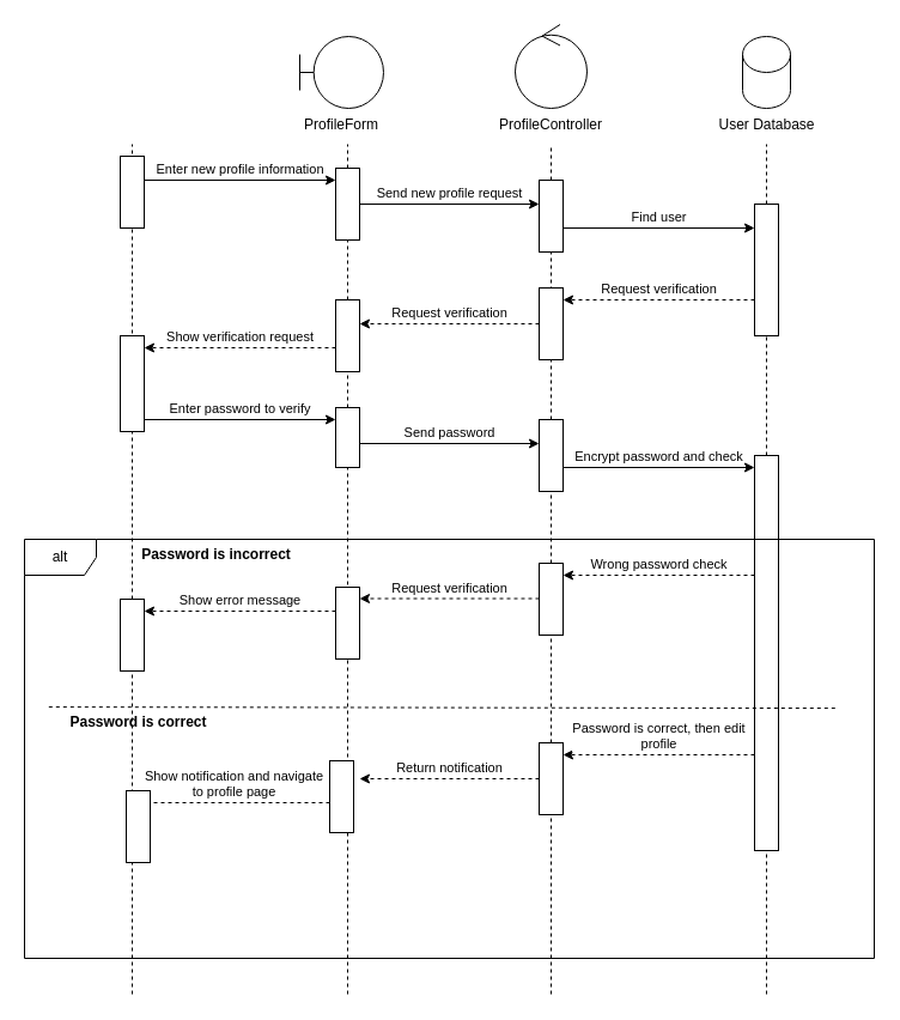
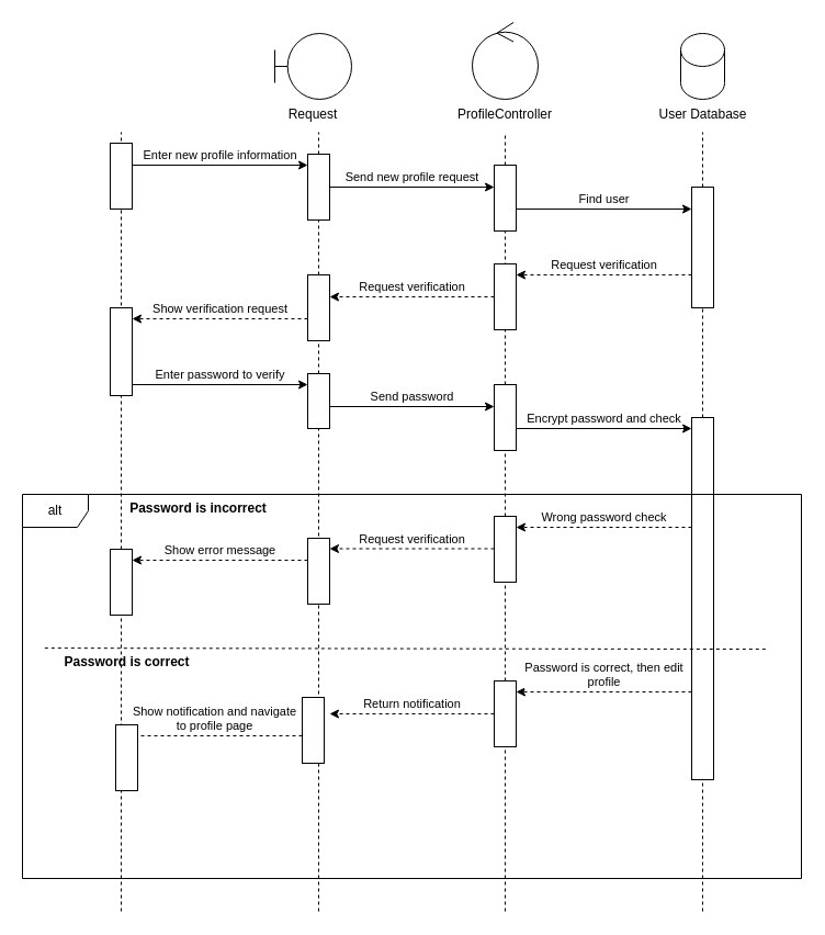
  <mxCell id="0" />
  <mxCell id="1" parent="0" />
- <mxCell id="2" value="ProfileForm" style="shape=umlBoundary;whiteSpace=wrap;html=1;verticalAlign=top;fontSize=12;labelPosition=center;verticalLabelPosition=bottom;align=center;" vertex="1" parent="1"><mxGeometry x="250" y="30" width="70" height="60" as="geometry" /></mxCell>
+ <mxCell id="2" value="Request" style="shape=umlBoundary;whiteSpace=wrap;html=1;verticalAlign=top;fontSize=12;labelPosition=center;verticalLabelPosition=bottom;align=center;" vertex="1" parent="1"><mxGeometry x="250" y="30" width="70" height="60" as="geometry" /></mxCell>
  <mxCell id="3" value="ProfileController" style="ellipse;shape=umlControl;whiteSpace=wrap;html=1;labelPosition=center;verticalLabelPosition=bottom;align=center;verticalAlign=top;" vertex="1" parent="1"><mxGeometry x="430" y="20" width="60" height="70" as="geometry" /></mxCell>
  <mxCell id="4" value="User Database" style="shape=cylinder3;html=1;boundedLbl=1;backgroundOutline=1;size=15;labelPosition=center;verticalLabelPosition=bottom;align=center;verticalAlign=top;" vertex="1" parent="1"><mxGeometry x="620" y="30" width="40" height="60" as="geometry" /></mxCell>
  <mxCell id="5" value="" style="endArrow=none;dashed=1;html=1;rounded=0;" edge="1" parent="1"><mxGeometry width="50" height="50" relative="1" as="geometry"><mxPoint x="110" y="830" as="sourcePoint" /><mxPoint x="110" y="120" as="targetPoint" /></mxGeometry></mxCell>
  <mxCell id="6" value="" style="endArrow=none;dashed=1;html=1;rounded=0;" edge="1" parent="1" source="12"><mxGeometry width="50" height="50" relative="1" as="geometry"><mxPoint x="290" y="950" as="sourcePoint" /><mxPoint x="290" y="120" as="targetPoint" /></mxGeometry></mxCell>
  <mxCell id="7" value="" style="endArrow=none;dashed=1;html=1;rounded=0;" edge="1" parent="1" source="15"><mxGeometry width="50" height="50" relative="1" as="geometry"><mxPoint x="460" y="950" as="sourcePoint" /><mxPoint x="460" y="120" as="targetPoint" /></mxGeometry></mxCell>
  <mxCell id="8" value="" style="endArrow=none;dashed=1;html=1;rounded=0;" edge="1" parent="1" source="32"><mxGeometry width="50" height="50" relative="1" as="geometry"><mxPoint x="640" y="950" as="sourcePoint" /><mxPoint x="640" y="120" as="targetPoint" /></mxGeometry></mxCell>
  <mxCell id="9" value="" style="rounded=0;whiteSpace=wrap;html=1;" vertex="1" parent="1"><mxGeometry x="100" y="130" width="20" height="60" as="geometry" /></mxCell>
  <mxCell id="10" value="Enter new profile information" style="endArrow=classic;html=1;rounded=0;labelPosition=center;verticalLabelPosition=top;align=center;verticalAlign=bottom;" edge="1" parent="1"><mxGeometry width="50" height="50" relative="1" as="geometry"><mxPoint x="120" y="150" as="sourcePoint" /><mxPoint x="280" y="150" as="targetPoint" /></mxGeometry></mxCell>
  <mxCell id="11" value="" style="endArrow=none;dashed=1;html=1;rounded=0;" edge="1" parent="1" source="26" target="12"><mxGeometry width="50" height="50" relative="1" as="geometry"><mxPoint x="290" y="950" as="sourcePoint" /><mxPoint x="290" y="120" as="targetPoint" /></mxGeometry></mxCell>
  <mxCell id="12" value="" style="rounded=0;whiteSpace=wrap;html=1;" vertex="1" parent="1"><mxGeometry x="280" y="140" width="20" height="60" as="geometry" /></mxCell>
  <mxCell id="13" value="Send new profile request" style="endArrow=classic;html=1;rounded=0;labelPosition=center;verticalLabelPosition=top;align=center;verticalAlign=bottom;" edge="1" parent="1"><mxGeometry width="50" height="50" relative="1" as="geometry"><mxPoint x="300" y="170" as="sourcePoint" /><mxPoint x="450" y="170" as="targetPoint" /></mxGeometry></mxCell>
  <mxCell id="14" value="" style="endArrow=none;dashed=1;html=1;rounded=0;" edge="1" parent="1" source="29" target="15"><mxGeometry width="50" height="50" relative="1" as="geometry"><mxPoint x="460" y="950" as="sourcePoint" /><mxPoint x="460" y="120" as="targetPoint" /></mxGeometry></mxCell>
  <mxCell id="15" value="" style="rounded=0;whiteSpace=wrap;html=1;" vertex="1" parent="1"><mxGeometry x="450" y="150" width="20" height="60" as="geometry" /></mxCell>
  <mxCell id="16" value="Find user" style="endArrow=classic;html=1;rounded=0;labelPosition=center;verticalLabelPosition=top;align=center;verticalAlign=bottom;" edge="1" parent="1"><mxGeometry width="50" height="50" relative="1" as="geometry"><mxPoint x="470" y="190" as="sourcePoint" /><mxPoint x="630" y="190" as="targetPoint" /></mxGeometry></mxCell>
  <mxCell id="17" value="" style="rounded=0;whiteSpace=wrap;html=1;" vertex="1" parent="1"><mxGeometry x="630" y="170" width="20" height="110" as="geometry" /></mxCell>
  <mxCell id="18" value="Request verification" style="endArrow=classic;html=1;rounded=0;dashed=1;labelPosition=center;verticalLabelPosition=top;align=center;verticalAlign=bottom;" edge="1" parent="1"><mxGeometry width="50" height="50" relative="1" as="geometry"><mxPoint x="630" y="250" as="sourcePoint" /><mxPoint x="470" y="250" as="targetPoint" /></mxGeometry></mxCell>
  <mxCell id="19" value="" style="rounded=0;whiteSpace=wrap;html=1;" vertex="1" parent="1"><mxGeometry x="450" y="240" width="20" height="60" as="geometry" /></mxCell>
  <mxCell id="20" value="Request verification" style="endArrow=classic;html=1;rounded=0;dashed=1;labelPosition=center;verticalLabelPosition=top;align=center;verticalAlign=bottom;" edge="1" parent="1"><mxGeometry width="50" height="50" relative="1" as="geometry"><mxPoint x="450" y="270" as="sourcePoint" /><mxPoint x="300" y="270" as="targetPoint" /></mxGeometry></mxCell>
  <mxCell id="21" value="" style="rounded=0;whiteSpace=wrap;html=1;" vertex="1" parent="1"><mxGeometry x="280" y="250" width="20" height="60" as="geometry" /></mxCell>
  <mxCell id="22" value="Show verification request" style="endArrow=classic;html=1;rounded=0;dashed=1;labelPosition=center;verticalLabelPosition=top;align=center;verticalAlign=bottom;" edge="1" parent="1"><mxGeometry width="50" height="50" relative="1" as="geometry"><mxPoint x="280" y="290" as="sourcePoint" /><mxPoint x="120" y="290" as="targetPoint" /></mxGeometry></mxCell>
  <mxCell id="23" value="" style="rounded=0;whiteSpace=wrap;html=1;" vertex="1" parent="1"><mxGeometry x="100" y="280" width="20" height="80" as="geometry" /></mxCell>
  <mxCell id="24" value="Enter password to verify" style="endArrow=classic;html=1;rounded=0;labelPosition=center;verticalLabelPosition=top;align=center;verticalAlign=bottom;" edge="1" parent="1"><mxGeometry width="50" height="50" relative="1" as="geometry"><mxPoint x="120" y="350" as="sourcePoint" /><mxPoint x="280" y="350" as="targetPoint" /></mxGeometry></mxCell>
  <mxCell id="25" value="" style="endArrow=none;dashed=1;html=1;rounded=0;" edge="1" parent="1" target="26"><mxGeometry width="50" height="50" relative="1" as="geometry"><mxPoint x="290" y="830" as="sourcePoint" /><mxPoint x="290" y="200" as="targetPoint" /></mxGeometry></mxCell>
  <mxCell id="26" value="" style="rounded=0;whiteSpace=wrap;html=1;" vertex="1" parent="1"><mxGeometry x="280" y="340" width="20" height="50" as="geometry" /></mxCell>
  <mxCell id="27" value="Send password" style="endArrow=classic;html=1;rounded=0;labelPosition=center;verticalLabelPosition=top;align=center;verticalAlign=bottom;" edge="1" parent="1"><mxGeometry width="50" height="50" relative="1" as="geometry"><mxPoint x="300" y="370" as="sourcePoint" /><mxPoint x="450" y="370" as="targetPoint" /></mxGeometry></mxCell>
  <mxCell id="28" value="" style="endArrow=none;dashed=1;html=1;rounded=0;" edge="1" parent="1" target="29"><mxGeometry width="50" height="50" relative="1" as="geometry"><mxPoint x="460" y="830" as="sourcePoint" /><mxPoint x="460" y="210" as="targetPoint" /></mxGeometry></mxCell>
  <mxCell id="29" value="" style="rounded=0;whiteSpace=wrap;html=1;" vertex="1" parent="1"><mxGeometry x="450" y="350" width="20" height="60" as="geometry" /></mxCell>
  <mxCell id="30" value="Encrypt password and check" style="endArrow=classic;html=1;rounded=0;labelPosition=center;verticalLabelPosition=top;align=center;verticalAlign=bottom;" edge="1" parent="1"><mxGeometry width="50" height="50" relative="1" as="geometry"><mxPoint x="470" y="390" as="sourcePoint" /><mxPoint x="630" y="390" as="targetPoint" /></mxGeometry></mxCell>
  <mxCell id="31" value="" style="endArrow=none;dashed=1;html=1;rounded=0;" edge="1" parent="1" target="32"><mxGeometry width="50" height="50" relative="1" as="geometry"><mxPoint x="640" y="830" as="sourcePoint" /><mxPoint x="640" y="120" as="targetPoint" /></mxGeometry></mxCell>
  <mxCell id="32" value="" style="rounded=0;whiteSpace=wrap;html=1;" vertex="1" parent="1"><mxGeometry x="630" y="380" width="20" height="330" as="geometry" /></mxCell>
  <mxCell id="33" value="alt" style="shape=umlFrame;whiteSpace=wrap;html=1;pointerEvents=0;" vertex="1" parent="1"><mxGeometry x="20" y="450" width="710" height="350" as="geometry" /></mxCell>
  <mxCell id="34" value="Wrong password check" style="endArrow=classic;html=1;rounded=0;dashed=1;labelPosition=center;verticalLabelPosition=top;align=center;verticalAlign=bottom;" edge="1" parent="1"><mxGeometry width="50" height="50" relative="1" as="geometry"><mxPoint x="630" y="480" as="sourcePoint" /><mxPoint x="470" y="480" as="targetPoint" /></mxGeometry></mxCell>
  <mxCell id="35" value="" style="rounded=0;whiteSpace=wrap;html=1;" vertex="1" parent="1"><mxGeometry x="450" y="470" width="20" height="60" as="geometry" /></mxCell>
  <mxCell id="36" value="Request verification" style="endArrow=classic;html=1;rounded=0;dashed=1;labelPosition=center;verticalLabelPosition=top;align=center;verticalAlign=bottom;" edge="1" parent="1"><mxGeometry width="50" height="50" relative="1" as="geometry"><mxPoint x="450" y="499.5" as="sourcePoint" /><mxPoint x="300" y="499.5" as="targetPoint" /></mxGeometry></mxCell>
  <mxCell id="37" value="" style="rounded=0;whiteSpace=wrap;html=1;" vertex="1" parent="1"><mxGeometry x="280" y="490" width="20" height="60" as="geometry" /></mxCell>
  <mxCell id="38" value="Show error message" style="endArrow=classic;html=1;rounded=0;dashed=1;labelPosition=center;verticalLabelPosition=top;align=center;verticalAlign=bottom;" edge="1" parent="1"><mxGeometry width="50" height="50" relative="1" as="geometry"><mxPoint x="280" y="510" as="sourcePoint" /><mxPoint x="120" y="510" as="targetPoint" /><mxPoint as="offset" /></mxGeometry></mxCell>
  <mxCell id="39" value="" style="rounded=0;whiteSpace=wrap;html=1;" vertex="1" parent="1"><mxGeometry x="100" y="500" width="20" height="60" as="geometry" /></mxCell>
  <mxCell id="40" value="" style="endArrow=none;dashed=1;html=1;rounded=0;fontFamily=Helvetica;fontSize=12;fontColor=default;exitX=0.001;exitY=0.224;exitDx=0;exitDy=0;exitPerimeter=0;" edge="1" parent="1"><mxGeometry width="50" height="50" relative="1" as="geometry"><mxPoint x="40.34" y="590.08" as="sourcePoint" /><mxPoint x="697.34" y="591.08" as="targetPoint" /></mxGeometry></mxCell>
  <mxCell id="41" value="Password is correct, then edit&lt;div&gt;profile&lt;/div&gt;" style="endArrow=classic;html=1;rounded=0;dashed=1;labelPosition=center;verticalLabelPosition=top;align=center;verticalAlign=bottom;" edge="1" parent="1"><mxGeometry width="50" height="50" relative="1" as="geometry"><mxPoint x="630" y="630" as="sourcePoint" /><mxPoint x="470" y="630" as="targetPoint" /></mxGeometry></mxCell>
  <mxCell id="42" value="" style="rounded=0;whiteSpace=wrap;html=1;" vertex="1" parent="1"><mxGeometry x="450" y="620" width="20" height="60" as="geometry" /></mxCell>
  <mxCell id="43" value="Return notification" style="endArrow=classic;html=1;rounded=0;dashed=1;labelPosition=center;verticalLabelPosition=top;align=center;verticalAlign=bottom;" edge="1" parent="1"><mxGeometry width="50" height="50" relative="1" as="geometry"><mxPoint x="450" y="650" as="sourcePoint" /><mxPoint x="300" y="650" as="targetPoint" /></mxGeometry></mxCell>
  <mxCell id="44" value="" style="rounded=0;whiteSpace=wrap;html=1;" vertex="1" parent="1"><mxGeometry x="275" y="635" width="20" height="60" as="geometry" /></mxCell>
  <mxCell id="45" value="Show notification and navigate&lt;div&gt;to profile page&lt;/div&gt;" style="endArrow=classic;html=1;rounded=0;dashed=1;labelPosition=center;verticalLabelPosition=top;align=center;verticalAlign=bottom;" edge="1" parent="1"><mxGeometry width="50" height="50" relative="1" as="geometry"><mxPoint x="275" y="670" as="sourcePoint" /><mxPoint x="115" y="670" as="targetPoint" /></mxGeometry></mxCell>
  <mxCell id="46" value="" style="rounded=0;whiteSpace=wrap;html=1;" vertex="1" parent="1"><mxGeometry x="105" y="660" width="20" height="60" as="geometry" /></mxCell>
  <mxCell id="47" value="Password is incorrect" style="text;align=center;fontStyle=1;verticalAlign=middle;spacingLeft=3;spacingRight=3;strokeColor=none;rotatable=0;points=[[0,0.5],[1,0.5]];portConstraint=eastwest;html=1;" vertex="1" parent="1"><mxGeometry x="140" y="450" width="80" height="26" as="geometry" /></mxCell>
  <mxCell id="48" value="Password is correct" style="text;align=center;fontStyle=1;verticalAlign=middle;spacingLeft=3;spacingRight=3;strokeColor=none;rotatable=0;points=[[0,0.5],[1,0.5]];portConstraint=eastwest;html=1;" vertex="1" parent="1"><mxGeometry x="75" y="590" width="80" height="26" as="geometry" /></mxCell>
